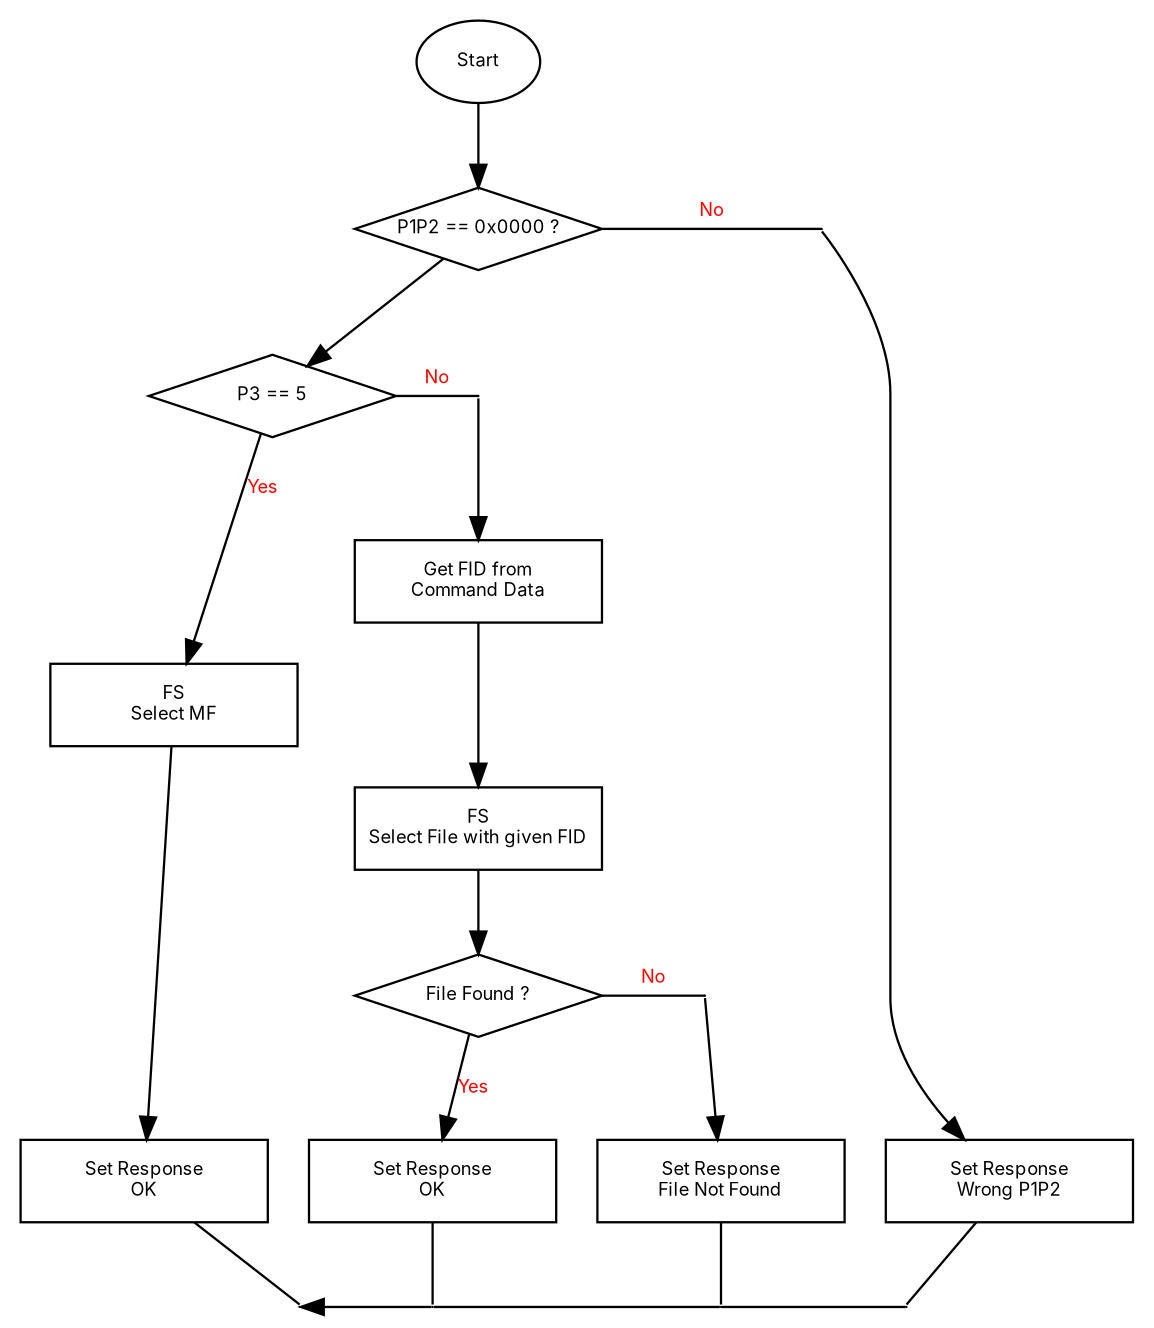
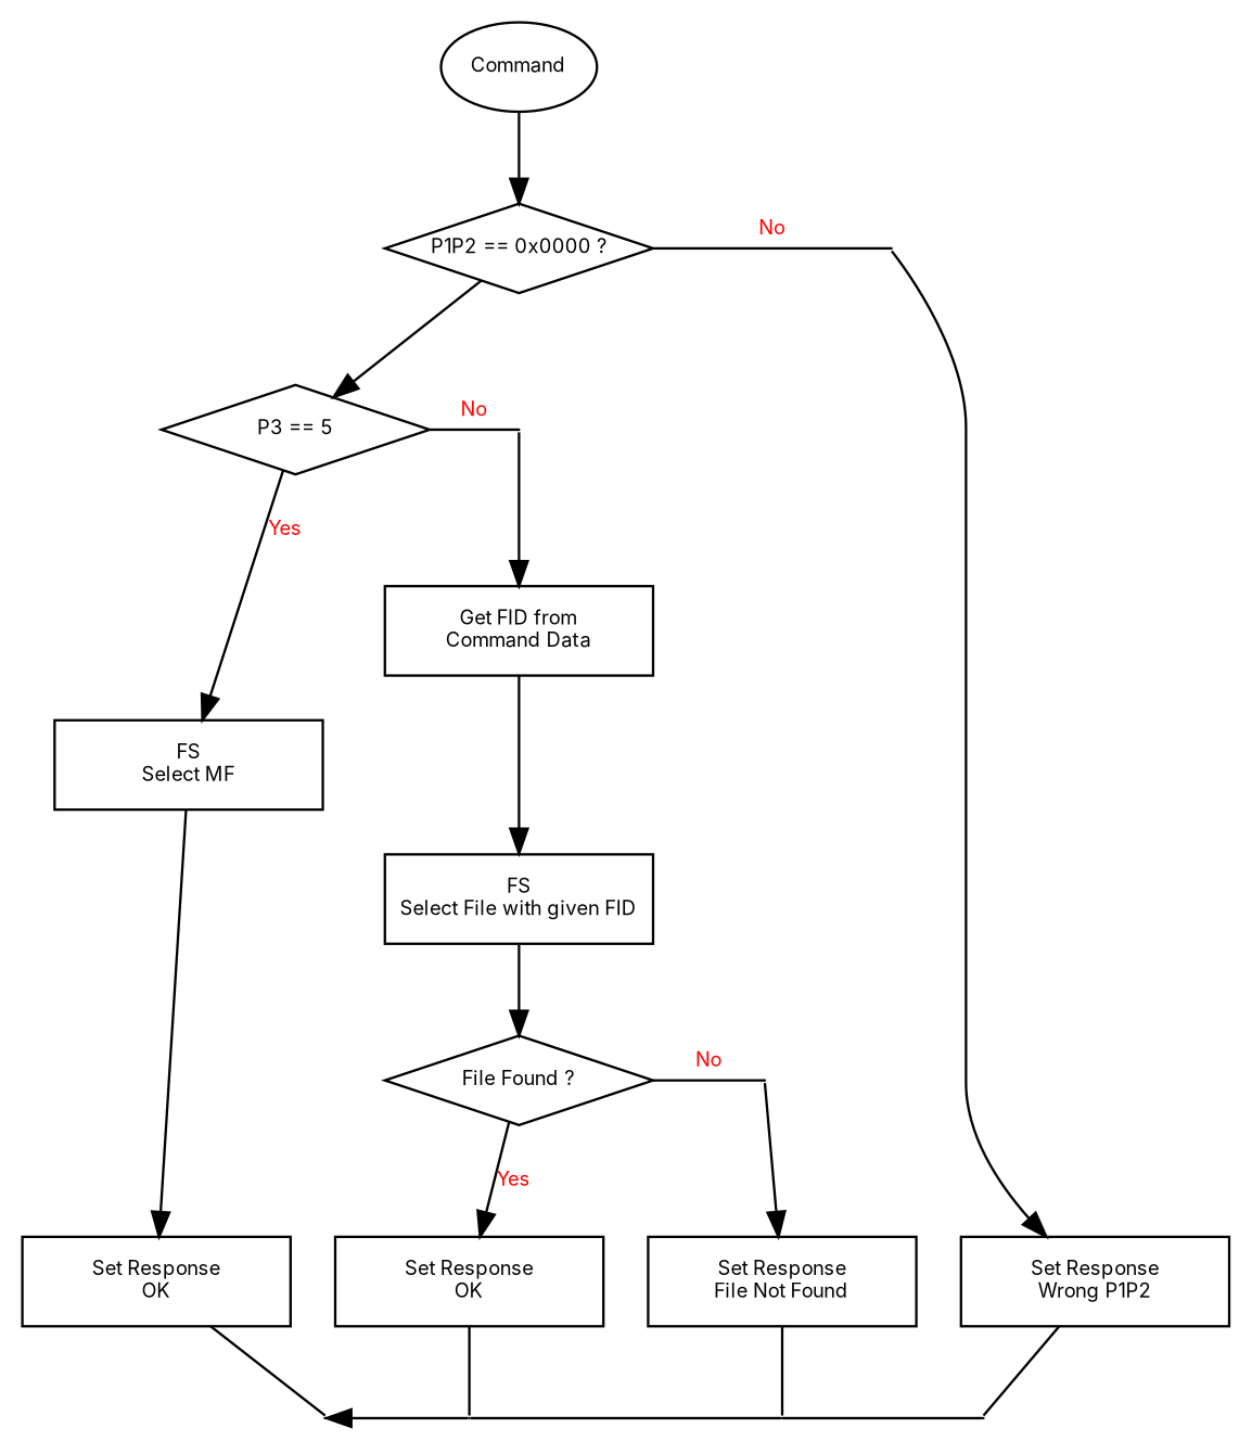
  digraph {
    fontname=Inter
    node [fixedsize=true fontname=Inter fontsize=8 shape=box]
    edge [fontcolor=Red fontname=Inter fontsize=8]
    n1 [label="Set Response\nOK" width=1.5]
    n2 [label="Set Response\nOK" width=1.5]
    n3 [label="Set Response\nFile Not Found" width=1.5]
    n4 [label="Set Response\nWrong P1P2" width=1.5]
    n5 [label="P3 == 5" shape=diamond width=1.5]
    n6 [label="." shape=point width=0 fixedsize=""]
    n7 [label="File Found ?" shape=diamond width=1.5]
    n8 [label="." shape=point width=0 fixedsize=""]
    n9 [label="P1P2 == 0x0000 ?" shape=diamond width=1.5]
    n10 [label="." shape=point width=0 fixedsize=""]
    n11 [label="." shape=point width=0 fixedsize=""]
    n12 [label="." shape=point width=0 fixedsize=""]
    n13 [label="." shape=point width=0 fixedsize=""]
    n14 [label="." shape=point width=0 fixedsize=""]
    n15 [label="FS\nSelect MF" width=1.5]
    n16 [label="Get FID from\nCommand Data" width=1.5]
-   n17 [label=Start shape=oval fixedsize=""]
+   n17 [label=Command shape=oval fixedsize=""]
    n18 [label="FS\nSelect File with given FID" width=1.5]
    subgraph sub_1 {
      rank=same
      n1
      n2
      n3
      n4
    }
    subgraph sub_2 {
      rank=same
      n5
      n6
    }
    subgraph sub_3 {
      rank=same
      n7
      n8
    }
    subgraph sub_4 {
      rank=same
      n9
      n10
    }
    subgraph sub_5 {
      rank=same
      n11
      n12
      n13
      n14
    }
    n1 -> n11 [arrowhead=none]
    n2 -> n12 [arrowhead=none]
    n3 -> n13 [arrowhead=none]
    n4 -> n14 [arrowhead=none]
    n5 -> n6 [arrowhead=none label=No]
    n5 -> n15 [label=Yes]
    n6 -> n16
    n7 -> n2 [label=Yes]
    n7 -> n8 [arrowhead=none label=No]
    n8 -> n3
    n9 -> n5
    n9 -> n10 [arrowhead=none label=No]
    n10 -> n4
    n11 -> n12 [dir=back]
    n12 -> n13 [arrowtail=none dir=back]
    n13 -> n14 [arrowtail=none dir=back]
    n15 -> n1
    n16 -> n18
    n17 -> n9
    n18 -> n7
  }
